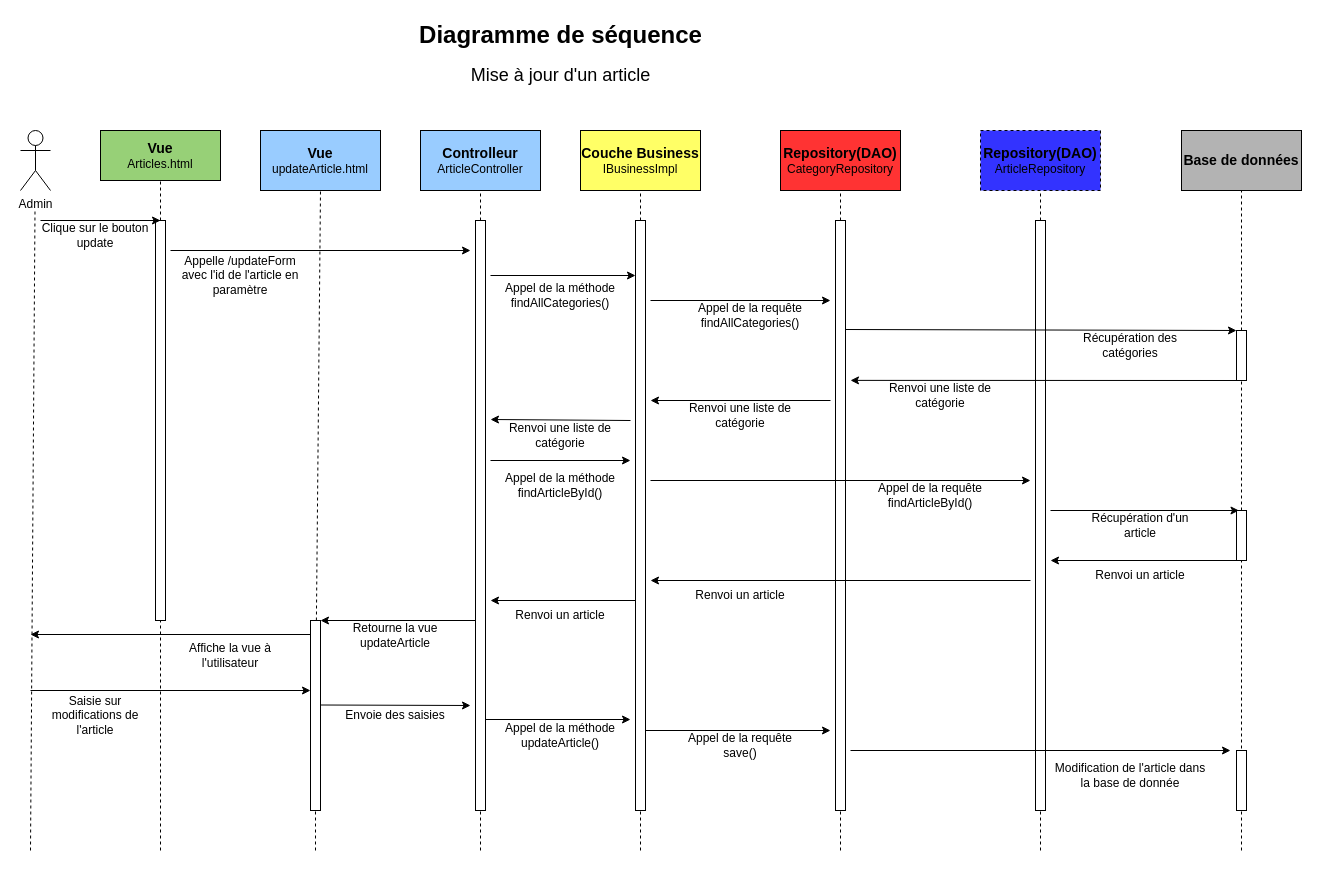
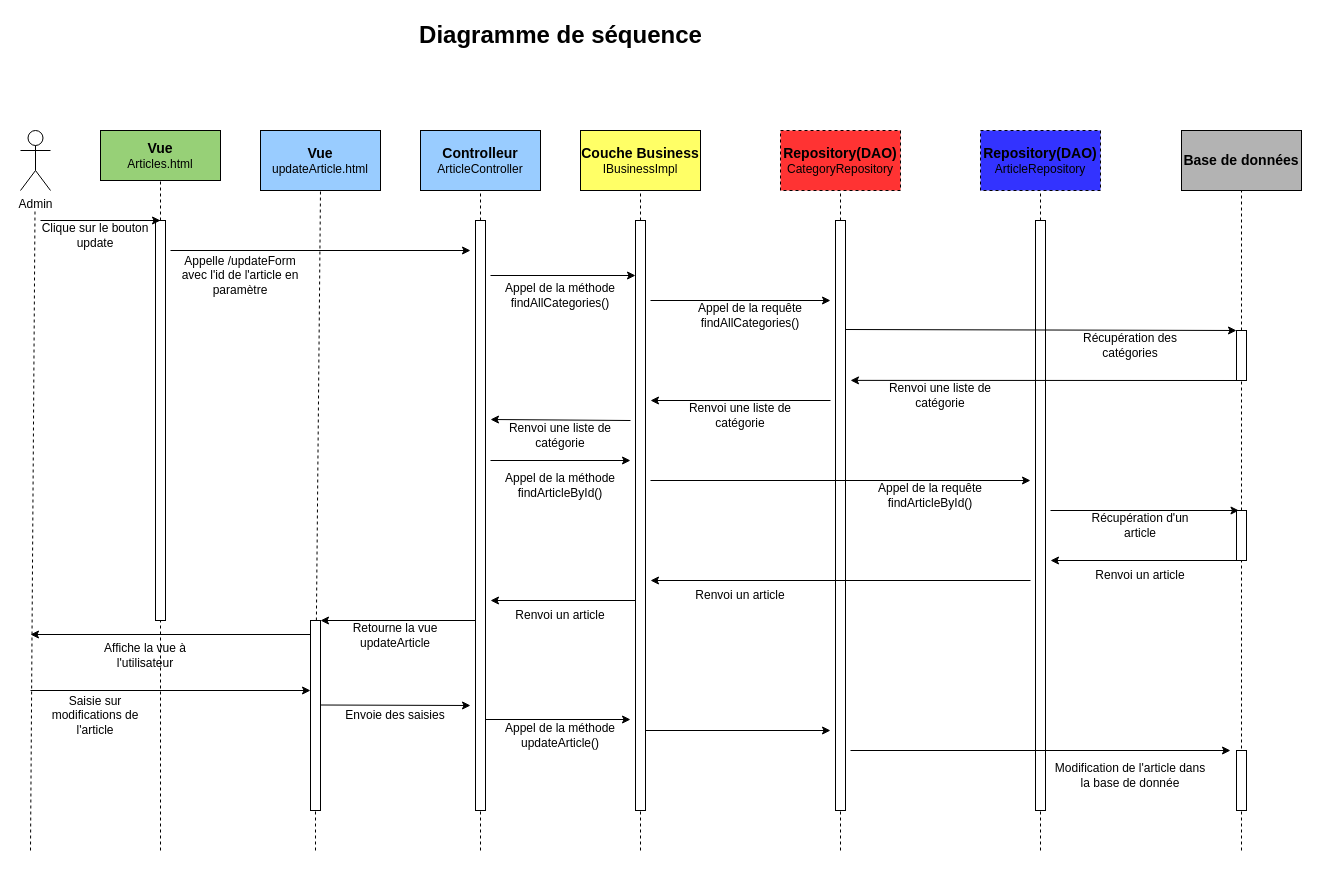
  <mxCell id="0" />
  <mxCell id="1" parent="0" />
- <mxCell id="2" value="&lt;font style=&quot;font-size: 18px;&quot;&gt;Mise à jour d'un article&lt;br&gt;&lt;/font&gt;" style="text;html=1;align=center;verticalAlign=middle;whiteSpace=wrap;rounded=0;" parent="1" vertex="1"><mxGeometry x="412.5" y="60" width="295" height="30" as="geometry" /></mxCell>
  <mxCell id="3" value="&lt;font style=&quot;font-size: 24px;&quot;&gt;&lt;b&gt;&lt;font&gt;Diagramme de séquence&lt;/font&gt;&lt;/b&gt;&lt;/font&gt;" style="text;html=1;align=center;verticalAlign=middle;whiteSpace=wrap;rounded=0;" parent="1" vertex="1"><mxGeometry x="407.5" y="20" width="305" height="30" as="geometry" /></mxCell>
  <mxCell id="4" value="Admin" style="shape=umlActor;verticalLabelPosition=bottom;verticalAlign=top;html=1;outlineConnect=0;" parent="1" vertex="1"><mxGeometry x="20" y="130" width="30" height="60" as="geometry" /></mxCell>
  <mxCell id="5" value="" style="endArrow=none;dashed=1;html=1;rounded=0;" parent="1" edge="1"><mxGeometry width="50" height="50" relative="1" as="geometry"><mxPoint x="30" y="850" as="sourcePoint" /><mxPoint x="34.5" y="210" as="targetPoint" /></mxGeometry></mxCell>
  <mxCell id="6" value="&lt;div&gt;&lt;b&gt;&lt;font style=&quot;font-size: 14px;&quot;&gt;Vue&lt;/font&gt;&lt;/b&gt;&lt;/div&gt;&lt;div&gt;Articles.html&lt;br&gt;&lt;/div&gt;" style="rounded=0;whiteSpace=wrap;html=1;fillColor=#97D077;" parent="1" vertex="1"><mxGeometry x="100" y="130" width="120" height="50" as="geometry" /></mxCell>
  <mxCell id="7" value="" style="endArrow=none;dashed=1;html=1;rounded=0;entryX=0.5;entryY=1;entryDx=0;entryDy=0;" parent="1" source="9" target="6" edge="1"><mxGeometry width="50" height="50" relative="1" as="geometry"><mxPoint x="197.75" y="630" as="sourcePoint" /><mxPoint x="202.25" y="230" as="targetPoint" /></mxGeometry></mxCell>
  <mxCell id="8" value="" style="endArrow=none;dashed=1;html=1;rounded=0;entryX=0.5;entryY=1;entryDx=0;entryDy=0;" parent="1" target="9" edge="1"><mxGeometry width="50" height="50" relative="1" as="geometry"><mxPoint x="160" y="850" as="sourcePoint" /><mxPoint x="200" y="190" as="targetPoint" /></mxGeometry></mxCell>
  <mxCell id="9" value="" style="rounded=0;whiteSpace=wrap;html=1;" parent="1" vertex="1"><mxGeometry x="155" y="220" width="10" height="400" as="geometry" /></mxCell>
  <mxCell id="10" value="&lt;div&gt;&lt;b&gt;&lt;font style=&quot;font-size: 14px;&quot;&gt;Controlleur&lt;/font&gt;&lt;/b&gt;&lt;/div&gt;&lt;div&gt;ArticleController&lt;br&gt;&lt;/div&gt;" style="rounded=0;whiteSpace=wrap;html=1;fillColor=#99CCFF;" parent="1" vertex="1"><mxGeometry x="420" y="130" width="120" height="60" as="geometry" /></mxCell>
  <mxCell id="11" value="" style="endArrow=none;dashed=1;html=1;rounded=0;entryX=0.5;entryY=1;entryDx=0;entryDy=0;" parent="1" source="15" target="10" edge="1"><mxGeometry width="50" height="50" relative="1" as="geometry"><mxPoint x="360" y="620" as="sourcePoint" /><mxPoint x="362.25" y="220" as="targetPoint" /></mxGeometry></mxCell>
  <mxCell id="12" value="" style="endArrow=classic;html=1;rounded=0;" parent="1" edge="1"><mxGeometry width="50" height="50" relative="1" as="geometry"><mxPoint x="40" y="220" as="sourcePoint" /><mxPoint x="160" y="220" as="targetPoint" /></mxGeometry></mxCell>
  <mxCell id="13" value="Clique sur le bouton update" style="text;html=1;align=center;verticalAlign=middle;whiteSpace=wrap;rounded=0;" parent="1" vertex="1"><mxGeometry x="35" y="220" width="120" height="30" as="geometry" /></mxCell>
  <mxCell id="14" value="" style="endArrow=none;dashed=1;html=1;rounded=0;entryX=0.5;entryY=1;entryDx=0;entryDy=0;" parent="1" target="15" edge="1"><mxGeometry width="50" height="50" relative="1" as="geometry"><mxPoint x="480" y="620" as="sourcePoint" /><mxPoint x="360" y="190" as="targetPoint" /></mxGeometry></mxCell>
  <mxCell id="15" value="" style="rounded=0;whiteSpace=wrap;html=1;" parent="1" vertex="1"><mxGeometry x="475" y="220" width="10" height="590" as="geometry" /></mxCell>
  <mxCell id="16" value="" style="endArrow=classic;html=1;rounded=0;" parent="1" edge="1"><mxGeometry width="50" height="50" relative="1" as="geometry"><mxPoint x="170" y="250" as="sourcePoint" /><mxPoint x="470" y="250" as="targetPoint" /></mxGeometry></mxCell>
  <mxCell id="17" value="Appelle /updateForm avec l'id de l'article en paramètre" style="text;html=1;align=center;verticalAlign=middle;whiteSpace=wrap;rounded=0;" parent="1" vertex="1"><mxGeometry x="180" y="260" width="120" height="30" as="geometry" /></mxCell>
  <mxCell id="18" value="&lt;div&gt;&lt;b&gt;&lt;font style=&quot;font-size: 14px;&quot;&gt;Couche Business&lt;/font&gt;&lt;/b&gt;&lt;/div&gt;&lt;div&gt;IBusinessImpl&lt;br&gt;&lt;/div&gt;" style="rounded=0;whiteSpace=wrap;html=1;fillColor=#FFFF66;" parent="1" vertex="1"><mxGeometry x="580" y="130" width="120" height="60" as="geometry" /></mxCell>
  <mxCell id="19" value="" style="endArrow=none;dashed=1;html=1;rounded=0;entryX=0.5;entryY=1;entryDx=0;entryDy=0;" parent="1" source="21" target="18" edge="1"><mxGeometry width="50" height="50" relative="1" as="geometry"><mxPoint x="518.88" y="650" as="sourcePoint" /><mxPoint x="521.13" y="200" as="targetPoint" /></mxGeometry></mxCell>
  <mxCell id="20" value="" style="endArrow=none;dashed=1;html=1;rounded=0;entryX=0.5;entryY=1;entryDx=0;entryDy=0;" parent="1" target="21" edge="1"><mxGeometry width="50" height="50" relative="1" as="geometry"><mxPoint x="640" y="850" as="sourcePoint" /><mxPoint x="571.12" y="330" as="targetPoint" /></mxGeometry></mxCell>
  <mxCell id="21" value="" style="rounded=0;whiteSpace=wrap;html=1;" parent="1" vertex="1"><mxGeometry x="635" y="220" width="10" height="590" as="geometry" /></mxCell>
  <mxCell id="22" value="" style="endArrow=classic;html=1;rounded=0;" parent="1" edge="1"><mxGeometry width="50" height="50" relative="1" as="geometry"><mxPoint x="490" y="275" as="sourcePoint" /><mxPoint x="635" y="275" as="targetPoint" /></mxGeometry></mxCell>
- <mxCell id="23" value="&lt;div&gt;&lt;b&gt;&lt;font style=&quot;font-size: 14px;&quot;&gt;Repository(DAO)&lt;/font&gt;&lt;/b&gt;&lt;/div&gt;&lt;div&gt;&lt;font style=&quot;font-size: 12px;&quot;&gt;CategoryRepository&lt;b&gt;&lt;font&gt;&lt;br&gt;&lt;/font&gt;&lt;/b&gt;&lt;/font&gt;&lt;/div&gt;" style="rounded=0;whiteSpace=wrap;html=1;fillColor=#FF3333;" parent="1" vertex="1"><mxGeometry x="780" y="130" width="120" height="60" as="geometry" /></mxCell>
+ <mxCell id="23" value="&lt;div&gt;&lt;b&gt;&lt;font style=&quot;font-size: 14px;&quot;&gt;Repository(DAO)&lt;/font&gt;&lt;/b&gt;&lt;/div&gt;&lt;div&gt;&lt;font style=&quot;font-size: 12px;&quot;&gt;CategoryRepository&lt;b&gt;&lt;font&gt;&lt;br&gt;&lt;/font&gt;&lt;/b&gt;&lt;/font&gt;&lt;/div&gt;" style="rounded=0;whiteSpace=wrap;html=1;fillColor=#FF3333;dashed=1;" parent="1" vertex="1"><mxGeometry x="780" y="130" width="120" height="60" as="geometry" /></mxCell>
  <mxCell id="24" value="" style="endArrow=none;dashed=1;html=1;rounded=0;entryX=0.5;entryY=1;entryDx=0;entryDy=0;" parent="1" source="27" target="23" edge="1"><mxGeometry width="50" height="50" relative="1" as="geometry"><mxPoint x="717.75" y="600" as="sourcePoint" /><mxPoint x="722.25" y="200" as="targetPoint" /></mxGeometry></mxCell>
  <mxCell id="25" value="" style="endArrow=classic;html=1;rounded=0;" parent="1" edge="1"><mxGeometry width="50" height="50" relative="1" as="geometry"><mxPoint x="650" y="300" as="sourcePoint" /><mxPoint x="830" y="300" as="targetPoint" /></mxGeometry></mxCell>
  <mxCell id="26" value="" style="endArrow=none;dashed=1;html=1;rounded=0;entryX=0.5;entryY=1;entryDx=0;entryDy=0;" parent="1" target="27" edge="1"><mxGeometry width="50" height="50" relative="1" as="geometry"><mxPoint x="840" y="850" as="sourcePoint" /><mxPoint x="720" y="190" as="targetPoint" /></mxGeometry></mxCell>
  <mxCell id="27" value="" style="rounded=0;whiteSpace=wrap;html=1;" parent="1" vertex="1"><mxGeometry x="835" y="220" width="10" height="590" as="geometry" /></mxCell>
  <mxCell id="28" value="&lt;b&gt;&lt;font style=&quot;font-size: 14px;&quot;&gt;Base de données&lt;/font&gt;&lt;/b&gt;" style="rounded=0;whiteSpace=wrap;html=1;fillColor=#B3B3B3;" parent="1" vertex="1"><mxGeometry x="1181" y="130" width="120" height="60" as="geometry" /></mxCell>
  <mxCell id="29" value="" style="endArrow=none;dashed=1;html=1;rounded=0;entryX=0.5;entryY=1;entryDx=0;entryDy=0;" parent="1" source="31" target="28" edge="1"><mxGeometry width="50" height="50" relative="1" as="geometry"><mxPoint x="958" y="650" as="sourcePoint" /><mxPoint x="962.25" y="210" as="targetPoint" /></mxGeometry></mxCell>
  <mxCell id="30" value="" style="endArrow=none;dashed=1;html=1;rounded=0;entryX=0.5;entryY=1;entryDx=0;entryDy=0;" parent="1" source="50" target="31" edge="1"><mxGeometry width="50" height="50" relative="1" as="geometry"><mxPoint x="1160" y="610" as="sourcePoint" /><mxPoint x="960" y="190" as="targetPoint" /></mxGeometry></mxCell>
  <mxCell id="31" value="" style="rounded=0;whiteSpace=wrap;html=1;" parent="1" vertex="1"><mxGeometry x="1236" y="330" width="10" height="50" as="geometry" /></mxCell>
  <mxCell id="32" value="Appel de la méthode findAllCategories()" style="text;html=1;align=center;verticalAlign=middle;whiteSpace=wrap;rounded=0;" parent="1" vertex="1"><mxGeometry x="500" y="280" width="120" height="30" as="geometry" /></mxCell>
  <mxCell id="33" value="Appel de la requête findAllCategories()" style="text;html=1;align=center;verticalAlign=middle;whiteSpace=wrap;rounded=0;" parent="1" vertex="1"><mxGeometry x="690" y="300" width="120" height="30" as="geometry" /></mxCell>
  <mxCell id="34" value="Récupération des catégories" style="text;html=1;align=center;verticalAlign=middle;whiteSpace=wrap;rounded=0;" parent="1" vertex="1"><mxGeometry x="1070" y="330" width="120" height="30" as="geometry" /></mxCell>
  <mxCell id="35" value="Renvoi une liste de catégorie" style="text;html=1;align=center;verticalAlign=middle;whiteSpace=wrap;rounded=0;" parent="1" vertex="1"><mxGeometry x="680" y="400" width="120" height="30" as="geometry" /></mxCell>
  <mxCell id="36" value="" style="endArrow=classic;html=1;rounded=0;" parent="1" edge="1"><mxGeometry width="50" height="50" relative="1" as="geometry"><mxPoint x="830" y="400" as="sourcePoint" /><mxPoint x="650" y="400" as="targetPoint" /></mxGeometry></mxCell>
  <mxCell id="37" value="Renvoi une liste de catégorie" style="text;html=1;align=center;verticalAlign=middle;whiteSpace=wrap;rounded=0;" parent="1" vertex="1"><mxGeometry x="880" y="380" width="120" height="30" as="geometry" /></mxCell>
  <mxCell id="38" value="" style="endArrow=classic;html=1;rounded=0;" parent="1" edge="1"><mxGeometry width="50" height="50" relative="1" as="geometry"><mxPoint x="630" y="420" as="sourcePoint" /><mxPoint x="490" y="419" as="targetPoint" /></mxGeometry></mxCell>
  <mxCell id="39" value="Renvoi une liste de catégorie" style="text;html=1;align=center;verticalAlign=middle;whiteSpace=wrap;rounded=0;" parent="1" vertex="1"><mxGeometry x="500" y="420" width="120" height="30" as="geometry" /></mxCell>
  <mxCell id="40" value="" style="endArrow=classic;html=1;rounded=0;" parent="1" edge="1"><mxGeometry width="50" height="50" relative="1" as="geometry"><mxPoint x="490" y="460" as="sourcePoint" /><mxPoint x="630" y="460" as="targetPoint" /></mxGeometry></mxCell>
  <mxCell id="41" value="Appel de la méthode findArticleById()" style="text;html=1;align=center;verticalAlign=middle;whiteSpace=wrap;rounded=0;" parent="1" vertex="1"><mxGeometry x="500" y="470" width="120" height="30" as="geometry" /></mxCell>
  <mxCell id="42" value="" style="endArrow=classic;html=1;rounded=0;" parent="1" edge="1"><mxGeometry width="50" height="50" relative="1" as="geometry"><mxPoint x="650" y="480" as="sourcePoint" /><mxPoint x="1030" y="480" as="targetPoint" /></mxGeometry></mxCell>
  <mxCell id="43" value="Appel de la requête findArticleById()" style="text;html=1;align=center;verticalAlign=middle;whiteSpace=wrap;rounded=0;" parent="1" vertex="1"><mxGeometry x="870" y="480" width="120" height="30" as="geometry" /></mxCell>
  <mxCell id="44" value="&lt;div&gt;&lt;b&gt;&lt;font style=&quot;font-size: 14px;&quot;&gt;Repository(DAO)&lt;/font&gt;&lt;/b&gt;&lt;/div&gt;&lt;div&gt;&lt;font style=&quot;font-size: 12px;&quot;&gt;ArticleRepository&lt;b&gt;&lt;font&gt;&lt;br&gt;&lt;/font&gt;&lt;/b&gt;&lt;/font&gt;&lt;/div&gt;" style="rounded=0;whiteSpace=wrap;html=1;fillColor=#3333FF;dashed=1;" parent="1" vertex="1"><mxGeometry x="980" y="130" width="120" height="60" as="geometry" /></mxCell>
  <mxCell id="45" value="" style="endArrow=none;dashed=1;html=1;rounded=0;entryX=0.5;entryY=1;entryDx=0;entryDy=0;" parent="1" source="47" target="44" edge="1"><mxGeometry width="50" height="50" relative="1" as="geometry"><mxPoint x="960" y="610" as="sourcePoint" /><mxPoint x="959.5" y="190" as="targetPoint" /></mxGeometry></mxCell>
  <mxCell id="46" value="" style="endArrow=none;dashed=1;html=1;rounded=0;entryX=0.5;entryY=1;entryDx=0;entryDy=0;" parent="1" target="47" edge="1"><mxGeometry width="50" height="50" relative="1" as="geometry"><mxPoint x="1040" y="850" as="sourcePoint" /><mxPoint x="959.5" y="190" as="targetPoint" /></mxGeometry></mxCell>
  <mxCell id="47" value="" style="rounded=0;whiteSpace=wrap;html=1;" parent="1" vertex="1"><mxGeometry x="1035" y="220" width="10" height="590" as="geometry" /></mxCell>
  <mxCell id="48" value="" style="endArrow=classic;html=1;rounded=0;entryX=0.25;entryY=0;entryDx=0;entryDy=0;" parent="1" target="50" edge="1"><mxGeometry width="50" height="50" relative="1" as="geometry"><mxPoint x="1050" y="510" as="sourcePoint" /><mxPoint x="1140" y="510" as="targetPoint" /></mxGeometry></mxCell>
  <mxCell id="49" value="" style="endArrow=none;dashed=1;html=1;rounded=0;entryX=0.5;entryY=1;entryDx=0;entryDy=0;" parent="1" target="50" edge="1"><mxGeometry width="50" height="50" relative="1" as="geometry"><mxPoint x="1241" y="850" as="sourcePoint" /><mxPoint x="1160" y="380" as="targetPoint" /></mxGeometry></mxCell>
  <mxCell id="50" value="" style="rounded=0;whiteSpace=wrap;html=1;" parent="1" vertex="1"><mxGeometry x="1236" y="510" width="10" height="50" as="geometry" /></mxCell>
  <mxCell id="51" value="Récupération d'un article" style="text;html=1;align=center;verticalAlign=middle;whiteSpace=wrap;rounded=0;" parent="1" vertex="1"><mxGeometry x="1080" y="510" width="120" height="30" as="geometry" /></mxCell>
  <mxCell id="52" value="" style="endArrow=classic;html=1;rounded=0;exitX=0;exitY=1;exitDx=0;exitDy=0;" parent="1" source="50" edge="1"><mxGeometry width="50" height="50" relative="1" as="geometry"><mxPoint x="1155" y="559" as="sourcePoint" /><mxPoint x="1050" y="560" as="targetPoint" /></mxGeometry></mxCell>
  <mxCell id="53" value="Renvoi un article" style="text;html=1;align=center;verticalAlign=middle;whiteSpace=wrap;rounded=0;" parent="1" vertex="1"><mxGeometry x="1080" y="560" width="120" height="30" as="geometry" /></mxCell>
  <mxCell id="54" value="" style="endArrow=classic;html=1;rounded=0;" parent="1" edge="1"><mxGeometry width="50" height="50" relative="1" as="geometry"><mxPoint x="1030" y="580" as="sourcePoint" /><mxPoint x="650" y="580" as="targetPoint" /></mxGeometry></mxCell>
  <mxCell id="55" value="Renvoi un article" style="text;html=1;align=center;verticalAlign=middle;whiteSpace=wrap;rounded=0;" parent="1" vertex="1"><mxGeometry x="680" y="580" width="120" height="30" as="geometry" /></mxCell>
  <mxCell id="56" value="&lt;div&gt;&lt;font style=&quot;font-size: 14px;&quot;&gt;&lt;b&gt;Vue&lt;/b&gt;&lt;/font&gt;&lt;/div&gt;&lt;div&gt;updateArticle.html&lt;br&gt;&lt;/div&gt;" style="rounded=0;whiteSpace=wrap;html=1;fillColor=#99CCFF;" parent="1" vertex="1"><mxGeometry x="260" y="130" width="120" height="60" as="geometry" /></mxCell>
  <mxCell id="57" value="" style="endArrow=none;dashed=1;html=1;rounded=0;entryX=0.5;entryY=1;entryDx=0;entryDy=0;" parent="1" source="62" target="56" edge="1"><mxGeometry width="50" height="50" relative="1" as="geometry"><mxPoint x="317.75" y="750" as="sourcePoint" /><mxPoint x="322.25" y="190" as="targetPoint" /></mxGeometry></mxCell>
  <mxCell id="58" value="" style="endArrow=classic;html=1;rounded=0;exitX=0;exitY=1;exitDx=0;exitDy=0;" parent="1" edge="1"><mxGeometry width="50" height="50" relative="1" as="geometry"><mxPoint x="635" y="600" as="sourcePoint" /><mxPoint x="490" y="600" as="targetPoint" /></mxGeometry></mxCell>
  <mxCell id="59" value="Renvoi un article" style="text;html=1;align=center;verticalAlign=middle;whiteSpace=wrap;rounded=0;" parent="1" vertex="1"><mxGeometry x="500" y="600" width="120" height="30" as="geometry" /></mxCell>
  <mxCell id="60" value="" style="endArrow=classic;html=1;rounded=0;exitX=0;exitY=1;exitDx=0;exitDy=0;entryX=1;entryY=0;entryDx=0;entryDy=0;" parent="1" target="62" edge="1"><mxGeometry width="50" height="50" relative="1" as="geometry"><mxPoint x="475" y="620" as="sourcePoint" /><mxPoint x="350" y="620" as="targetPoint" /></mxGeometry></mxCell>
  <mxCell id="61" value="" style="endArrow=none;dashed=1;html=1;rounded=0;" parent="1" target="62" edge="1"><mxGeometry width="50" height="50" relative="1" as="geometry"><mxPoint x="315" y="850" as="sourcePoint" /><mxPoint x="322.25" y="190" as="targetPoint" /></mxGeometry></mxCell>
  <mxCell id="62" value="" style="rounded=0;whiteSpace=wrap;html=1;" parent="1" vertex="1"><mxGeometry x="310" y="620" width="10" height="190" as="geometry" /></mxCell>
  <mxCell id="63" value="Retourne la vue updateArticle" style="text;html=1;align=center;verticalAlign=middle;whiteSpace=wrap;rounded=0;" parent="1" vertex="1"><mxGeometry x="335" y="620" width="120" height="30" as="geometry" /></mxCell>
  <mxCell id="64" value="" style="endArrow=classic;html=1;rounded=0;exitX=0;exitY=1;exitDx=0;exitDy=0;" parent="1" edge="1"><mxGeometry width="50" height="50" relative="1" as="geometry"><mxPoint x="310" y="634" as="sourcePoint" /><mxPoint x="30" y="634" as="targetPoint" /></mxGeometry></mxCell>
- <mxCell id="65" value="Affiche la vue à l'utilisateur" style="text;html=1;align=center;verticalAlign=middle;whiteSpace=wrap;rounded=0;" parent="1" vertex="1"><mxGeometry x="170" y="640" width="120" height="30" as="geometry" /></mxCell>
+ <mxCell id="65" value="Affiche la vue à l'utilisateur" style="text;html=1;align=center;verticalAlign=middle;whiteSpace=wrap;rounded=0;" parent="1" vertex="1"><mxGeometry x="85" y="640" width="120" height="30" as="geometry" /></mxCell>
  <mxCell id="66" value="" style="endArrow=classic;html=1;rounded=0;" parent="1" edge="1"><mxGeometry width="50" height="50" relative="1" as="geometry"><mxPoint x="30" y="690" as="sourcePoint" /><mxPoint x="310" y="690" as="targetPoint" /></mxGeometry></mxCell>
  <mxCell id="67" value="Saisie sur modifications de l'article" style="text;html=1;align=center;verticalAlign=middle;whiteSpace=wrap;rounded=0;" parent="1" vertex="1"><mxGeometry x="40" y="700" width="110" height="30" as="geometry" /></mxCell>
  <mxCell id="68" value="Envoie des saisies " style="text;html=1;align=center;verticalAlign=middle;whiteSpace=wrap;rounded=0;" parent="1" vertex="1"><mxGeometry x="290" y="700" width="210" height="30" as="geometry" /></mxCell>
  <mxCell id="69" value="" style="endArrow=classic;html=1;rounded=0;" parent="1" edge="1"><mxGeometry width="50" height="50" relative="1" as="geometry"><mxPoint x="320" y="704.5" as="sourcePoint" /><mxPoint x="470" y="705" as="targetPoint" /></mxGeometry></mxCell>
  <mxCell id="70" value="" style="endArrow=classic;html=1;rounded=0;" parent="1" edge="1"><mxGeometry width="50" height="50" relative="1" as="geometry"><mxPoint x="485" y="719" as="sourcePoint" /><mxPoint x="630" y="719" as="targetPoint" /></mxGeometry></mxCell>
  <mxCell id="71" value="Appel de la méthode updateArticle()" style="text;html=1;align=center;verticalAlign=middle;whiteSpace=wrap;rounded=0;" parent="1" vertex="1"><mxGeometry x="495" y="720" width="130" height="30" as="geometry" /></mxCell>
  <mxCell id="72" value="" style="endArrow=classic;html=1;rounded=0;" parent="1" edge="1"><mxGeometry width="50" height="50" relative="1" as="geometry"><mxPoint x="645" y="730" as="sourcePoint" /><mxPoint x="830" y="730" as="targetPoint" /></mxGeometry></mxCell>
- <mxCell id="73" value="Appel de la requête save()" style="text;html=1;align=center;verticalAlign=middle;whiteSpace=wrap;rounded=0;" parent="1" vertex="1"><mxGeometry x="680" y="730" width="120" height="30" as="geometry" /></mxCell>
  <mxCell id="74" value="" style="rounded=0;whiteSpace=wrap;html=1;" parent="1" vertex="1"><mxGeometry x="1236" y="750" width="10" height="60" as="geometry" /></mxCell>
  <mxCell id="75" value="" style="endArrow=classic;html=1;rounded=0;" parent="1" edge="1"><mxGeometry width="50" height="50" relative="1" as="geometry"><mxPoint x="850" y="750" as="sourcePoint" /><mxPoint x="1230" y="750" as="targetPoint" /></mxGeometry></mxCell>
  <mxCell id="76" value="Modification de l'article dans la base de donnée" style="text;html=1;align=center;verticalAlign=middle;whiteSpace=wrap;rounded=0;" parent="1" vertex="1"><mxGeometry x="1050" y="760" width="160" height="30" as="geometry" /></mxCell>
  <mxCell id="77" value="" style="endArrow=none;dashed=1;html=1;rounded=0;" parent="1" edge="1"><mxGeometry width="50" height="50" relative="1" as="geometry"><mxPoint x="480" y="850" as="sourcePoint" /><mxPoint x="480" y="810" as="targetPoint" /></mxGeometry></mxCell>
  <mxCell id="78" value="" style="endArrow=classic;html=1;rounded=0;entryX=0;entryY=0;entryDx=0;entryDy=0;" parent="1" target="31" edge="1"><mxGeometry width="50" height="50" relative="1" as="geometry"><mxPoint x="845" y="329" as="sourcePoint" /><mxPoint x="1015" y="329" as="targetPoint" /></mxGeometry></mxCell>
  <mxCell id="79" value="" style="endArrow=classic;html=1;rounded=0;entryX=1.5;entryY=0.271;entryDx=0;entryDy=0;entryPerimeter=0;" parent="1" target="27" edge="1"><mxGeometry width="50" height="50" relative="1" as="geometry"><mxPoint x="1240" y="380" as="sourcePoint" /><mxPoint x="1080" y="380" as="targetPoint" /></mxGeometry></mxCell>
